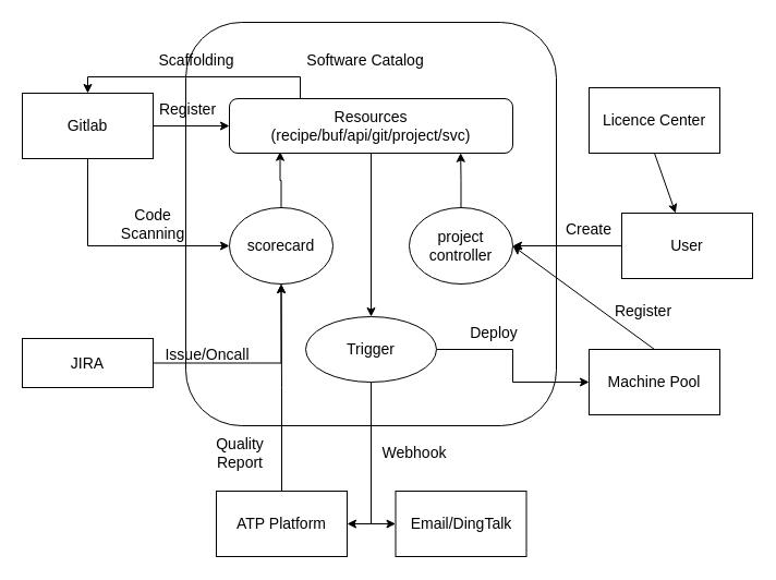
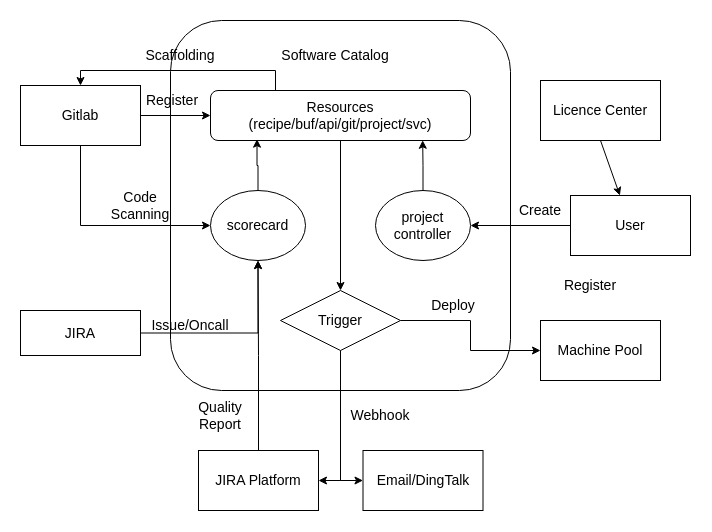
  <mxCell id="0" />
  <mxCell id="1" parent="0" />
  <mxCell id="2" value="" style="rounded=1;whiteSpace=wrap;html=1;" vertex="1" parent="1"><mxGeometry x="170" y="20" width="340" height="370" as="geometry" /></mxCell>
  <mxCell id="3" value="&lt;font style=&quot;font-size: 14px;&quot;&gt;Software Catalog&lt;/font&gt;" style="text;strokeColor=none;align=center;fillColor=none;html=1;verticalAlign=middle;whiteSpace=wrap;rounded=0;" vertex="1" parent="1"><mxGeometry x="275" y="40" width="120" height="30" as="geometry" /></mxCell>
  <mxCell id="4" style="edgeStyle=orthogonalEdgeStyle;rounded=0;orthogonalLoop=1;jettySize=auto;html=1;exitX=0.5;exitY=0;exitDx=0;exitDy=0;entryX=0.179;entryY=0.973;entryDx=0;entryDy=0;entryPerimeter=0;" edge="1" parent="1" source="5" target="25"><mxGeometry relative="1" as="geometry" /></mxCell>
  <mxCell id="5" value="&lt;font style=&quot;font-size: 14px;&quot;&gt;scorecard&lt;/font&gt;" style="ellipse;whiteSpace=wrap;html=1;" vertex="1" parent="1"><mxGeometry x="210" y="190" width="95" height="70" as="geometry" /></mxCell>
  <mxCell id="6" style="edgeStyle=orthogonalEdgeStyle;rounded=0;orthogonalLoop=1;jettySize=auto;html=1;exitX=0.5;exitY=0;exitDx=0;exitDy=0;entryX=0.816;entryY=0.996;entryDx=0;entryDy=0;entryPerimeter=0;" edge="1" parent="1" source="7" target="25"><mxGeometry relative="1" as="geometry" /></mxCell>
  <mxCell id="7" value="&lt;font style=&quot;font-size: 14px;&quot;&gt;project controller&lt;/font&gt;" style="ellipse;whiteSpace=wrap;html=1;" vertex="1" parent="1"><mxGeometry x="375" y="190" width="95" height="70" as="geometry" /></mxCell>
  <mxCell id="8" style="edgeStyle=orthogonalEdgeStyle;rounded=0;orthogonalLoop=1;jettySize=auto;html=1;exitX=0.5;exitY=1;exitDx=0;exitDy=0;entryX=1;entryY=0.5;entryDx=0;entryDy=0;" edge="1" parent="1" source="11" target="13"><mxGeometry relative="1" as="geometry" /></mxCell>
  <mxCell id="9" style="edgeStyle=orthogonalEdgeStyle;rounded=0;orthogonalLoop=1;jettySize=auto;html=1;exitX=0.5;exitY=1;exitDx=0;exitDy=0;entryX=0;entryY=0.5;entryDx=0;entryDy=0;" edge="1" parent="1" source="11" target="26"><mxGeometry relative="1" as="geometry" /></mxCell>
  <mxCell id="10" style="edgeStyle=orthogonalEdgeStyle;rounded=0;orthogonalLoop=1;jettySize=auto;html=1;exitX=1;exitY=0.5;exitDx=0;exitDy=0;entryX=0;entryY=0.5;entryDx=0;entryDy=0;" edge="1" parent="1" source="11" target="15"><mxGeometry relative="1" as="geometry" /></mxCell>
- <mxCell id="11" value="&lt;font style=&quot;font-size: 14px;&quot;&gt;Trigger&lt;/font&gt;" style="ellipse;whiteSpace=wrap;html=1;" vertex="1" parent="1"><mxGeometry x="280" y="290" width="120" height="60" as="geometry" /></mxCell>
+ <mxCell id="11" value="&lt;font style=&quot;font-size: 14px;&quot;&gt;Trigger&lt;/font&gt;" style="rhombus;whiteSpace=wrap;html=1;" vertex="1" parent="1"><mxGeometry x="280" y="290" width="120" height="60" as="geometry" /></mxCell>
  <mxCell id="12" style="edgeStyle=orthogonalEdgeStyle;rounded=0;orthogonalLoop=1;jettySize=auto;html=1;exitX=0.5;exitY=0;exitDx=0;exitDy=0;entryX=0.5;entryY=1;entryDx=0;entryDy=0;" edge="1" parent="1" source="13" target="5"><mxGeometry relative="1" as="geometry" /></mxCell>
- <mxCell id="13" value="&lt;font style=&quot;font-size: 14px;&quot;&gt;ATP Platform&lt;/font&gt;" style="rounded=0;whiteSpace=wrap;html=1;" vertex="1" parent="1"><mxGeometry x="198" y="450" width="120" height="60" as="geometry" /></mxCell>
- <mxCell id="14" style="edgeStyle=none;rounded=0;orthogonalLoop=1;jettySize=auto;html=1;exitX=0.5;exitY=0;exitDx=0;exitDy=0;entryX=1;entryY=0.5;entryDx=0;entryDy=0;" edge="1" parent="1" source="15" target="7"><mxGeometry relative="1" as="geometry" /></mxCell>
+ <mxCell id="13" value="&lt;font style=&quot;font-size: 14px;&quot;&gt;JIRA Platform&lt;/font&gt;" style="rounded=0;whiteSpace=wrap;html=1;" vertex="1" parent="1"><mxGeometry x="198" y="450" width="120" height="60" as="geometry" /></mxCell>
  <mxCell id="15" value="&lt;font style=&quot;font-size: 14px;&quot;&gt;Machine Pool&lt;/font&gt;" style="rounded=0;whiteSpace=wrap;html=1;" vertex="1" parent="1"><mxGeometry x="540" y="320" width="120" height="60" as="geometry" /></mxCell>
  <mxCell id="16" style="rounded=0;orthogonalLoop=1;jettySize=auto;html=1;exitX=0.5;exitY=1;exitDx=0;exitDy=0;" edge="1" parent="1" source="17" target="28"><mxGeometry relative="1" as="geometry"><mxPoint x="480" y="220" as="targetPoint" /></mxGeometry></mxCell>
  <mxCell id="17" value="&lt;font style=&quot;font-size: 14px;&quot;&gt;Licence Center&lt;/font&gt;" style="rounded=0;whiteSpace=wrap;html=1;" vertex="1" parent="1"><mxGeometry x="540" y="80" width="120" height="60" as="geometry" /></mxCell>
  <mxCell id="18" style="edgeStyle=orthogonalEdgeStyle;rounded=0;orthogonalLoop=1;jettySize=auto;html=1;exitX=0.5;exitY=1;exitDx=0;exitDy=0;entryX=0;entryY=0.5;entryDx=0;entryDy=0;" edge="1" parent="1" source="20" target="5"><mxGeometry relative="1" as="geometry" /></mxCell>
  <mxCell id="19" style="edgeStyle=orthogonalEdgeStyle;rounded=0;orthogonalLoop=1;jettySize=auto;html=1;exitX=1;exitY=0.5;exitDx=0;exitDy=0;entryX=0;entryY=0.5;entryDx=0;entryDy=0;" edge="1" parent="1" source="20" target="25"><mxGeometry relative="1" as="geometry" /></mxCell>
  <mxCell id="20" value="&lt;font style=&quot;font-size: 14px;&quot;&gt;Gitlab&lt;/font&gt;" style="rounded=0;whiteSpace=wrap;html=1;" vertex="1" parent="1"><mxGeometry x="20" y="85" width="120" height="60" as="geometry" /></mxCell>
  <mxCell id="21" style="edgeStyle=orthogonalEdgeStyle;rounded=0;orthogonalLoop=1;jettySize=auto;html=1;exitX=1;exitY=0.5;exitDx=0;exitDy=0;" edge="1" parent="1" source="22" target="5"><mxGeometry relative="1" as="geometry" /></mxCell>
  <mxCell id="22" value="&lt;font style=&quot;font-size: 14px;&quot;&gt;JIRA&lt;/font&gt;" style="rounded=0;whiteSpace=wrap;html=1;" vertex="1" parent="1"><mxGeometry x="20" y="310" width="120" height="45" as="geometry" /></mxCell>
  <mxCell id="23" style="edgeStyle=orthogonalEdgeStyle;rounded=0;orthogonalLoop=1;jettySize=auto;html=1;exitX=0.25;exitY=0;exitDx=0;exitDy=0;entryX=0.5;entryY=0;entryDx=0;entryDy=0;" edge="1" parent="1" source="25" target="20"><mxGeometry relative="1" as="geometry" /></mxCell>
  <mxCell id="24" style="edgeStyle=orthogonalEdgeStyle;rounded=0;orthogonalLoop=1;jettySize=auto;html=1;exitX=0.5;exitY=1;exitDx=0;exitDy=0;" edge="1" parent="1" source="25" target="11"><mxGeometry relative="1" as="geometry" /></mxCell>
  <mxCell id="25" value="&lt;font style=&quot;font-size: 14px;&quot;&gt;Resources&lt;br&gt;(recipe/buf/api/git/project/svc)&lt;br&gt;&lt;/font&gt;" style="rounded=1;whiteSpace=wrap;html=1;" vertex="1" parent="1"><mxGeometry x="210" y="90" width="260" height="50" as="geometry" /></mxCell>
  <mxCell id="26" value="&lt;font style=&quot;font-size: 14px;&quot;&gt;Email/DingTalk&lt;/font&gt;" style="rounded=0;whiteSpace=wrap;html=1;" vertex="1" parent="1"><mxGeometry x="362.5" y="450" width="120" height="60" as="geometry" /></mxCell>
  <mxCell id="27" style="edgeStyle=orthogonalEdgeStyle;rounded=0;orthogonalLoop=1;jettySize=auto;html=1;exitX=0;exitY=0.5;exitDx=0;exitDy=0;" edge="1" parent="1" source="28" target="7"><mxGeometry relative="1" as="geometry" /></mxCell>
  <mxCell id="28" value="&lt;font style=&quot;font-size: 14px;&quot;&gt;User&lt;/font&gt;" style="rounded=0;whiteSpace=wrap;html=1;" vertex="1" parent="1"><mxGeometry x="570" y="195" width="120" height="60" as="geometry" /></mxCell>
  <mxCell id="29" value="&lt;font style=&quot;font-size: 14px;&quot;&gt;Webhook&lt;/font&gt;" style="text;strokeColor=none;align=center;fillColor=none;html=1;verticalAlign=middle;whiteSpace=wrap;rounded=0;" vertex="1" parent="1"><mxGeometry x="350" y="400" width="60" height="30" as="geometry" /></mxCell>
  <mxCell id="30" value="&lt;font style=&quot;font-size: 14px;&quot;&gt;Quality&lt;br&gt;Report&lt;br&gt;&lt;/font&gt;" style="text;strokeColor=none;align=center;fillColor=none;html=1;verticalAlign=middle;whiteSpace=wrap;rounded=0;" vertex="1" parent="1"><mxGeometry x="190" y="400" width="60" height="30" as="geometry" /></mxCell>
  <mxCell id="31" value="&lt;font style=&quot;font-size: 14px;&quot;&gt;Issue/Oncall&lt;/font&gt;" style="text;strokeColor=none;align=center;fillColor=none;html=1;verticalAlign=middle;whiteSpace=wrap;rounded=0;" vertex="1" parent="1"><mxGeometry x="160" y="310" width="60" height="30" as="geometry" /></mxCell>
  <mxCell id="32" value="&lt;font style=&quot;font-size: 14px;&quot;&gt;Code Scanning&lt;/font&gt;" style="text;strokeColor=none;align=center;fillColor=none;html=1;verticalAlign=middle;whiteSpace=wrap;rounded=0;" vertex="1" parent="1"><mxGeometry x="110" y="190" width="60" height="30" as="geometry" /></mxCell>
  <mxCell id="33" value="&lt;font style=&quot;font-size: 14px;&quot;&gt;Register&lt;/font&gt;" style="text;strokeColor=none;align=center;fillColor=none;html=1;verticalAlign=middle;whiteSpace=wrap;rounded=0;" vertex="1" parent="1"><mxGeometry x="142" y="85" width="60" height="30" as="geometry" /></mxCell>
  <mxCell id="34" value="&lt;font style=&quot;font-size: 14px;&quot;&gt;Scaffolding&lt;/font&gt;" style="text;strokeColor=none;align=center;fillColor=none;html=1;verticalAlign=middle;whiteSpace=wrap;rounded=0;" vertex="1" parent="1"><mxGeometry x="150" y="40" width="60" height="30" as="geometry" /></mxCell>
  <mxCell id="35" value="&lt;span style=&quot;font-size: 14px;&quot;&gt;Register&lt;/span&gt;" style="text;strokeColor=none;align=center;fillColor=none;html=1;verticalAlign=middle;whiteSpace=wrap;rounded=0;" vertex="1" parent="1"><mxGeometry x="560" y="270" width="60" height="30" as="geometry" /></mxCell>
  <mxCell id="36" value="&lt;span style=&quot;font-size: 14px;&quot;&gt;Create&lt;/span&gt;" style="text;strokeColor=none;align=center;fillColor=none;html=1;verticalAlign=middle;whiteSpace=wrap;rounded=0;" vertex="1" parent="1"><mxGeometry x="510" y="195" width="60" height="30" as="geometry" /></mxCell>
  <mxCell id="37" value="&lt;span style=&quot;font-size: 14px;&quot;&gt;Deploy&lt;/span&gt;" style="text;strokeColor=none;align=center;fillColor=none;html=1;verticalAlign=middle;whiteSpace=wrap;rounded=0;" vertex="1" parent="1"><mxGeometry x="422.5" y="290" width="60" height="30" as="geometry" /></mxCell>
